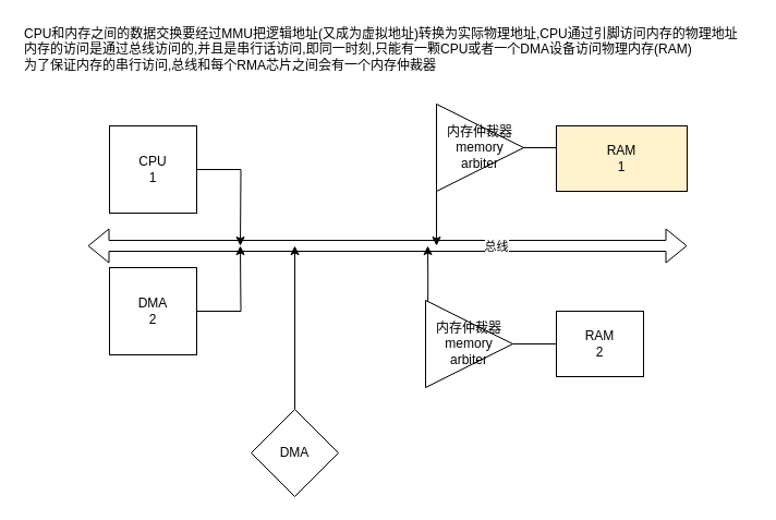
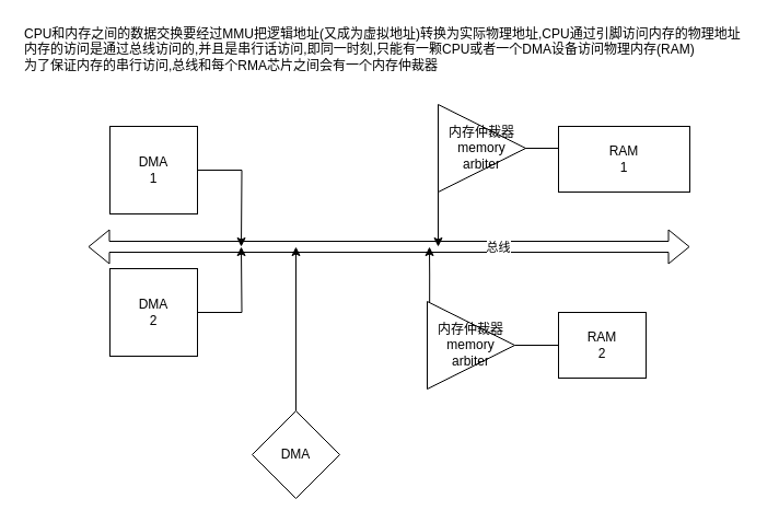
  <mxCell id="0" />
  <mxCell id="1" parent="0" />
  <mxCell id="2" style="edgeStyle=orthogonalEdgeStyle;rounded=0;orthogonalLoop=1;jettySize=auto;html=1;" edge="1" parent="1" source="3"><mxGeometry relative="1" as="geometry"><mxPoint x="400" y="225" as="targetPoint" /><Array as="points"><mxPoint x="400" y="135" /></Array></mxGeometry></mxCell>
- <mxCell id="3" value="RAM&lt;br&gt;1" style="rounded=0;whiteSpace=wrap;html=1;fillColor=#fff2cc;" vertex="1" parent="1"><mxGeometry x="510" y="115" width="120" height="60" as="geometry" /></mxCell>
+ <mxCell id="3" value="RAM&lt;br&gt;1" style="rounded=0;whiteSpace=wrap;html=1;" vertex="1" parent="1"><mxGeometry x="510" y="115" width="120" height="60" as="geometry" /></mxCell>
  <mxCell id="4" style="edgeStyle=orthogonalEdgeStyle;rounded=0;orthogonalLoop=1;jettySize=auto;html=1;exitX=1;exitY=0.5;exitDx=0;exitDy=0;" edge="1" parent="1" source="5"><mxGeometry relative="1" as="geometry"><mxPoint x="220" y="225" as="targetPoint" /></mxGeometry></mxCell>
- <mxCell id="5" value="CPU&lt;br&gt;1" style="whiteSpace=wrap;html=1;aspect=fixed;" vertex="1" parent="1"><mxGeometry x="100" y="115" width="80" height="80" as="geometry" /></mxCell>
+ <mxCell id="5" value="DMA&lt;br&gt;1" style="whiteSpace=wrap;html=1;aspect=fixed;" vertex="1" parent="1"><mxGeometry x="100" y="115" width="80" height="80" as="geometry" /></mxCell>
  <mxCell id="6" style="edgeStyle=orthogonalEdgeStyle;rounded=0;orthogonalLoop=1;jettySize=auto;html=1;" edge="1" parent="1" source="7"><mxGeometry relative="1" as="geometry"><mxPoint x="220" y="225" as="targetPoint" /></mxGeometry></mxCell>
  <mxCell id="7" value="DMA&lt;br&gt;2" style="whiteSpace=wrap;html=1;aspect=fixed;" vertex="1" parent="1"><mxGeometry x="100" y="245" width="80" height="80" as="geometry" /></mxCell>
  <mxCell id="8" value="" style="shape=flexArrow;endArrow=classic;startArrow=classic;html=1;" edge="1" parent="1"><mxGeometry width="100" height="100" relative="1" as="geometry"><mxPoint x="80" y="225" as="sourcePoint" /><mxPoint x="630" y="225" as="targetPoint" /></mxGeometry></mxCell>
  <mxCell id="9" value="总线" style="edgeLabel;html=1;align=center;verticalAlign=middle;resizable=0;points=[];" vertex="1" connectable="0" parent="8"><mxGeometry x="0.36" relative="1" as="geometry"><mxPoint as="offset" /></mxGeometry></mxCell>
  <mxCell id="10" style="edgeStyle=orthogonalEdgeStyle;rounded=0;orthogonalLoop=1;jettySize=auto;html=1;startArrow=none;exitX=0.027;exitY=0.012;exitDx=0;exitDy=0;exitPerimeter=0;" edge="1" parent="1" source="16"><mxGeometry relative="1" as="geometry"><mxPoint x="392" y="225" as="targetPoint" /></mxGeometry></mxCell>
  <mxCell id="11" value="RAM&lt;br&gt;2" style="rounded=0;whiteSpace=wrap;html=1;" vertex="1" parent="1"><mxGeometry x="510" y="285" width="80" height="60" as="geometry" /></mxCell>
  <mxCell id="12" value="内存仲裁器&lt;br&gt;memory arbiter" style="triangle;whiteSpace=wrap;html=1;" vertex="1" parent="1"><mxGeometry x="400" y="95" width="80" height="80" as="geometry" /></mxCell>
  <mxCell id="13" style="edgeStyle=orthogonalEdgeStyle;rounded=0;orthogonalLoop=1;jettySize=auto;html=1;" edge="1" parent="1" source="14"><mxGeometry relative="1" as="geometry"><mxPoint x="270" y="225" as="targetPoint" /></mxGeometry></mxCell>
  <mxCell id="14" value="DMA" style="rhombus;whiteSpace=wrap;html=1;aspect=fixed;" vertex="1" parent="1"><mxGeometry x="230" y="375" width="80" height="80" as="geometry" /></mxCell>
  <mxCell id="15" value="CPU和内存之间的数据交换要经过MMU把逻辑地址(又成为虚拟地址)转换为实际物理地址,CPU通过引脚访问内存的物理地址&lt;br&gt;内存的访问是通过总线访问的,并且是串行话访问,即同一时刻,只能有一颗CPU或者一个DMA设备访问物理内存(RAM)&lt;br&gt;为了保证内存的串行访问,总线和每个RMA芯片之间会有一个内存仲裁器" style="text;html=1;align=left;verticalAlign=middle;resizable=0;points=[];autosize=1;strokeColor=none;" vertex="1" parent="1"><mxGeometry x="20" y="20" width="670" height="50" as="geometry" /></mxCell>
  <mxCell id="16" value="内存仲裁器&lt;br&gt;memory arbiter" style="triangle;whiteSpace=wrap;html=1;" vertex="1" parent="1"><mxGeometry x="390" y="275" width="80" height="80" as="geometry" /></mxCell>
  <mxCell id="17" value="" style="edgeStyle=orthogonalEdgeStyle;rounded=0;orthogonalLoop=1;jettySize=auto;html=1;endArrow=none;" edge="1" parent="1" source="11" target="16"><mxGeometry relative="1" as="geometry"><mxPoint x="400" y="225" as="targetPoint" /><mxPoint x="480" y="305" as="sourcePoint" /></mxGeometry></mxCell>
